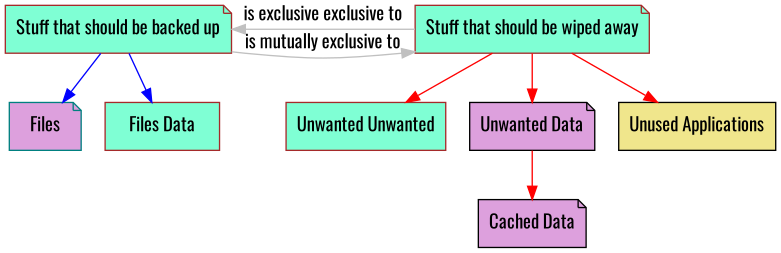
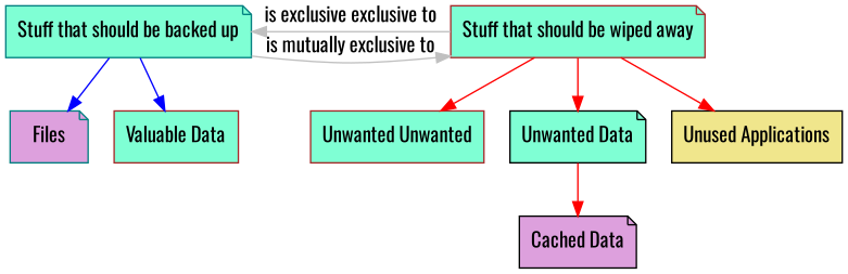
  digraph {
    fontname=Oswald
    node [color=brown fillcolor=aquamarine fontname=Oswald shape=note style=filled]
    edge [color=red fontname=Oswald]
-   "Stuff that should be backed up"
+   "Stuff that should be backed up" [color=teal]
    "Stuff that should be wiped away"
    Files [color=teal fillcolor=plum]
-   "Valuable Data" [shape=box label="Files Data"]
+   "Valuable Data" [shape=box]
    n5 [label="Unwanted Unwanted" shape=box]
-   "Unwanted Data" [color=black fillcolor=plum]
+   "Unwanted Data" [color=black]
    "Unused Applications" [color=black fillcolor=khaki shape=box]
    "Cached Data" [color=black fillcolor=plum]
    subgraph sub_1 {
      rank=same
      "Stuff that should be backed up"
      "Stuff that should be wiped away"
    }
    "Stuff that should be backed up" -> "Stuff that should be wiped away" [color=grey label="is mutually exclusive to"]
    "Stuff that should be backed up" -> Files [color=blue]
    "Stuff that should be backed up" -> "Valuable Data" [color=blue]
    "Stuff that should be wiped away" -> "Stuff that should be backed up" [color=grey label="is exclusive exclusive to"]
    "Stuff that should be wiped away" -> n5
    "Stuff that should be wiped away" -> "Unwanted Data"
    "Stuff that should be wiped away" -> "Unused Applications"
    "Unwanted Data" -> "Cached Data"
  }
